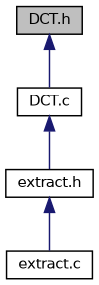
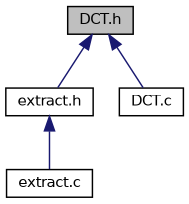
  digraph {
    fontname="DejaVu Sans"
    node [color=black fillcolor=white fontname="DejaVu Sans" fontsize=10 shape=record style=filled]
    edge [color=midnightblue dir=back fontname="DejaVu Sans" fontsize=10 labelfontname=Helvetica labelfontsize=10 style=solid]
    n1 [fillcolor=grey75 fontcolor=black height=0.2 label="DCT.h" width=0.4]
    n2 [height=0.2 label="extract.h" width=0.4]
    n3 [height=0.2 label="DCT.c" width=0.4]
    n4 [height=0.2 label="extract.c" width=0.4]
-   n3 -> n2
+   n1 -> n2
    n1 -> n3
    n2 -> n4
  }
